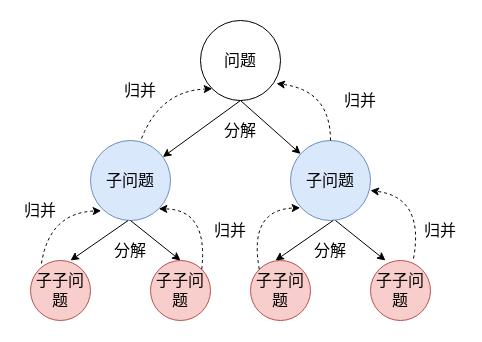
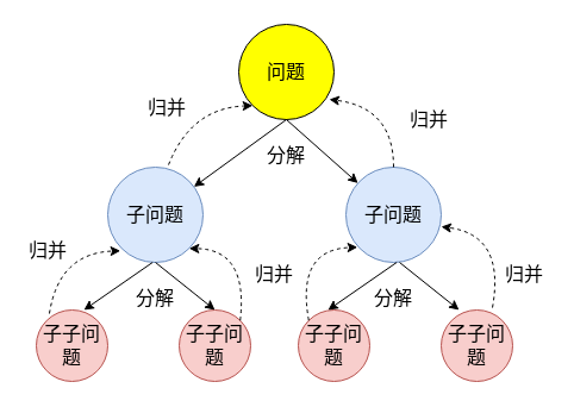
  <mxCell id="0" />
  <mxCell id="1" parent="0" />
- <mxCell id="2" value="问题" style="ellipse;whiteSpace=wrap;html=1;aspect=fixed;fillColor=#ffffff;fontSize=16;" vertex="1" parent="1"><mxGeometry x="200" y="20" width="80" height="80" as="geometry" /></mxCell>
+ <mxCell id="2" value="问题" style="ellipse;whiteSpace=wrap;html=1;aspect=fixed;fillColor=#FFFF00;fontSize=16;" vertex="1" parent="1"><mxGeometry x="200" y="20" width="80" height="80" as="geometry" /></mxCell>
  <mxCell id="3" value="子问题" style="ellipse;whiteSpace=wrap;html=1;aspect=fixed;fillColor=#dae8fc;strokeColor=#6c8ebf;fontSize=16;" vertex="1" parent="1"><mxGeometry x="90" y="140" width="80" height="80" as="geometry" /></mxCell>
  <mxCell id="4" value="子问题" style="ellipse;whiteSpace=wrap;html=1;aspect=fixed;fillColor=#dae8fc;strokeColor=#6c8ebf;fontSize=16;" vertex="1" parent="1"><mxGeometry x="290" y="140" width="80" height="80" as="geometry" /></mxCell>
  <mxCell id="5" value="子子问题" style="ellipse;whiteSpace=wrap;html=1;aspect=fixed;fillColor=#f8cecc;strokeColor=#b85450;fontSize=16;" vertex="1" parent="1"><mxGeometry x="30" y="260" width="60" height="60" as="geometry" /></mxCell>
  <mxCell id="6" value="子子问题" style="ellipse;whiteSpace=wrap;html=1;aspect=fixed;fillColor=#f8cecc;strokeColor=#b85450;fontSize=16;" vertex="1" parent="1"><mxGeometry x="150" y="260" width="60" height="60" as="geometry" /></mxCell>
  <mxCell id="7" value="子子问题" style="ellipse;whiteSpace=wrap;html=1;aspect=fixed;fillColor=#f8cecc;strokeColor=#b85450;fontSize=16;" vertex="1" parent="1"><mxGeometry x="250" y="260" width="60" height="60" as="geometry" /></mxCell>
  <mxCell id="8" value="子子问题" style="ellipse;whiteSpace=wrap;html=1;aspect=fixed;fillColor=#f8cecc;strokeColor=#b85450;fontSize=16;" vertex="1" parent="1"><mxGeometry x="370" y="260" width="60" height="60" as="geometry" /></mxCell>
  <mxCell id="9" value="" style="endArrow=classic;html=1;exitX=0.5;exitY=1;exitDx=0;exitDy=0;fontSize=16;" edge="1" parent="1" source="2" target="3"><mxGeometry width="50" height="50" relative="1" as="geometry"><mxPoint x="360" y="70" as="sourcePoint" /><mxPoint x="410" y="20" as="targetPoint" /></mxGeometry></mxCell>
  <mxCell id="10" value="" style="endArrow=classic;html=1;fontSize=16;" edge="1" parent="1" target="4"><mxGeometry width="50" height="50" relative="1" as="geometry"><mxPoint x="240" y="100" as="sourcePoint" /><mxPoint x="350" y="60" as="targetPoint" /></mxGeometry></mxCell>
  <mxCell id="11" value="" style="endArrow=classic;html=1;exitX=0.5;exitY=1;exitDx=0;exitDy=0;fontSize=16;" edge="1" parent="1"><mxGeometry width="50" height="50" relative="1" as="geometry"><mxPoint x="127.65" y="220" as="sourcePoint" /><mxPoint x="70" y="260" as="targetPoint" /></mxGeometry></mxCell>
  <mxCell id="12" value="" style="endArrow=classic;html=1;fontSize=16;" edge="1" parent="1"><mxGeometry width="50" height="50" relative="1" as="geometry"><mxPoint x="130" y="220" as="sourcePoint" /><mxPoint x="180" y="260" as="targetPoint" /></mxGeometry></mxCell>
  <mxCell id="13" value="" style="endArrow=classic;html=1;exitX=0.5;exitY=1;exitDx=0;exitDy=0;fontSize=16;" edge="1" parent="1"><mxGeometry width="50" height="50" relative="1" as="geometry"><mxPoint x="332.65" y="220" as="sourcePoint" /><mxPoint x="275" y="260" as="targetPoint" /></mxGeometry></mxCell>
  <mxCell id="14" value="" style="endArrow=classic;html=1;fontSize=16;" edge="1" parent="1"><mxGeometry width="50" height="50" relative="1" as="geometry"><mxPoint x="335" y="220" as="sourcePoint" /><mxPoint x="385" y="260" as="targetPoint" /></mxGeometry></mxCell>
  <mxCell id="15" value="" style="endArrow=classic;html=1;entryX=0;entryY=1;entryDx=0;entryDy=0;exitX=0.638;exitY=-0.025;exitDx=0;exitDy=0;exitPerimeter=0;jumpStyle=arc;curved=1;dashed=1;fontSize=16;" edge="1" parent="1" source="3" target="2"><mxGeometry width="50" height="50" relative="1" as="geometry"><mxPoint x="130" y="130" as="sourcePoint" /><mxPoint x="180" y="80" as="targetPoint" /><Array as="points"><mxPoint x="160" y="90" /></Array></mxGeometry></mxCell>
  <mxCell id="16" value="" style="endArrow=classic;html=1;entryX=0;entryY=1;entryDx=0;entryDy=0;exitX=0.183;exitY=0.05;exitDx=0;exitDy=0;exitPerimeter=0;jumpStyle=arc;curved=1;dashed=1;fontSize=16;" edge="1" parent="1" source="5"><mxGeometry width="50" height="50" relative="1" as="geometry"><mxPoint x="30" y="260" as="sourcePoint" /><mxPoint x="100.676" y="210.284" as="targetPoint" /><Array as="points"><mxPoint x="48.96" y="212" /></Array></mxGeometry></mxCell>
  <mxCell id="17" value="" style="endArrow=classic;html=1;entryX=1;entryY=1;entryDx=0;entryDy=0;jumpStyle=arc;curved=1;dashed=1;exitX=1;exitY=0;exitDx=0;exitDy=0;fontSize=16;" edge="1" parent="1" source="6" target="3"><mxGeometry width="50" height="50" relative="1" as="geometry"><mxPoint x="200" y="260" as="sourcePoint" /><mxPoint x="259.696" y="207.284" as="targetPoint" /><Array as="points"><mxPoint x="207.98" y="209" /></Array></mxGeometry></mxCell>
  <mxCell id="18" value="" style="endArrow=classic;html=1;dashed=1;entryX=0.95;entryY=0.788;entryDx=0;entryDy=0;entryPerimeter=0;exitX=0.5;exitY=0;exitDx=0;exitDy=0;curved=1;fontSize=16;" edge="1" parent="1" source="4" target="2"><mxGeometry width="50" height="50" relative="1" as="geometry"><mxPoint x="340" y="120" as="sourcePoint" /><mxPoint x="390" y="70" as="targetPoint" /><Array as="points"><mxPoint x="330" y="90" /></Array></mxGeometry></mxCell>
  <mxCell id="19" value="" style="endArrow=classic;html=1;dashed=1;entryX=0.95;entryY=0.788;entryDx=0;entryDy=0;entryPerimeter=0;exitX=0.717;exitY=-0.033;exitDx=0;exitDy=0;curved=1;exitPerimeter=0;fontSize=16;" edge="1" parent="1" source="8"><mxGeometry width="50" height="50" relative="1" as="geometry"><mxPoint x="424" y="246.96" as="sourcePoint" /><mxPoint x="370" y="190" as="targetPoint" /><Array as="points"><mxPoint x="424" y="196.96" /></Array></mxGeometry></mxCell>
  <mxCell id="20" value="" style="endArrow=classic;html=1;entryX=0;entryY=1;entryDx=0;entryDy=0;jumpStyle=arc;curved=1;dashed=1;exitX=0;exitY=0;exitDx=0;exitDy=0;fontSize=16;" edge="1" parent="1" source="7"><mxGeometry width="50" height="50" relative="1" as="geometry"><mxPoint x="240" y="260" as="sourcePoint" /><mxPoint x="299.696" y="207.284" as="targetPoint" /><Array as="points"><mxPoint x="247.98" y="209" /></Array></mxGeometry></mxCell>
  <mxCell id="21" value="分解" style="text;html=1;strokeColor=none;fillColor=none;align=center;verticalAlign=middle;whiteSpace=wrap;rounded=0;fontSize=16;" vertex="1" parent="1"><mxGeometry x="220" y="120" width="40" height="20" as="geometry" /></mxCell>
  <mxCell id="22" value="分解" style="text;html=1;strokeColor=none;fillColor=none;align=center;verticalAlign=middle;whiteSpace=wrap;rounded=0;fontSize=16;" vertex="1" parent="1"><mxGeometry x="110" y="240" width="40" height="20" as="geometry" /></mxCell>
  <mxCell id="23" value="分解" style="text;html=1;strokeColor=none;fillColor=none;align=center;verticalAlign=middle;whiteSpace=wrap;rounded=0;fontSize=16;" vertex="1" parent="1"><mxGeometry x="310" y="240" width="40" height="20" as="geometry" /></mxCell>
  <mxCell id="24" value="归并" style="text;html=1;strokeColor=none;fillColor=none;align=center;verticalAlign=middle;whiteSpace=wrap;rounded=0;fontSize=16;" vertex="1" parent="1"><mxGeometry x="340" y="90" width="40" height="20" as="geometry" /></mxCell>
  <mxCell id="25" value="归并" style="text;html=1;strokeColor=none;fillColor=none;align=center;verticalAlign=middle;whiteSpace=wrap;rounded=0;fontSize=16;" vertex="1" parent="1"><mxGeometry x="420" y="220" width="40" height="20" as="geometry" /></mxCell>
  <mxCell id="26" value="归并" style="text;html=1;strokeColor=none;fillColor=none;align=center;verticalAlign=middle;whiteSpace=wrap;rounded=0;fontSize=16;" vertex="1" parent="1"><mxGeometry x="210" y="220" width="40" height="20" as="geometry" /></mxCell>
  <mxCell id="27" value="归并" style="text;html=1;strokeColor=none;fillColor=none;align=center;verticalAlign=middle;whiteSpace=wrap;rounded=0;fontSize=16;" vertex="1" parent="1"><mxGeometry x="120" y="80" width="40" height="20" as="geometry" /></mxCell>
  <mxCell id="28" value="归并" style="text;html=1;strokeColor=none;fillColor=none;align=center;verticalAlign=middle;whiteSpace=wrap;rounded=0;fontSize=16;" vertex="1" parent="1"><mxGeometry x="20" y="200" width="40" height="20" as="geometry" /></mxCell>
